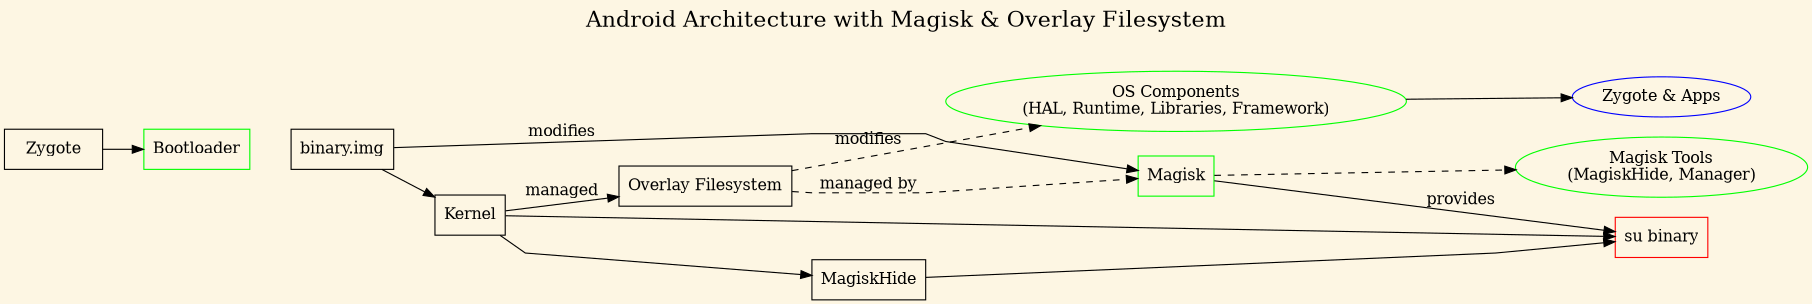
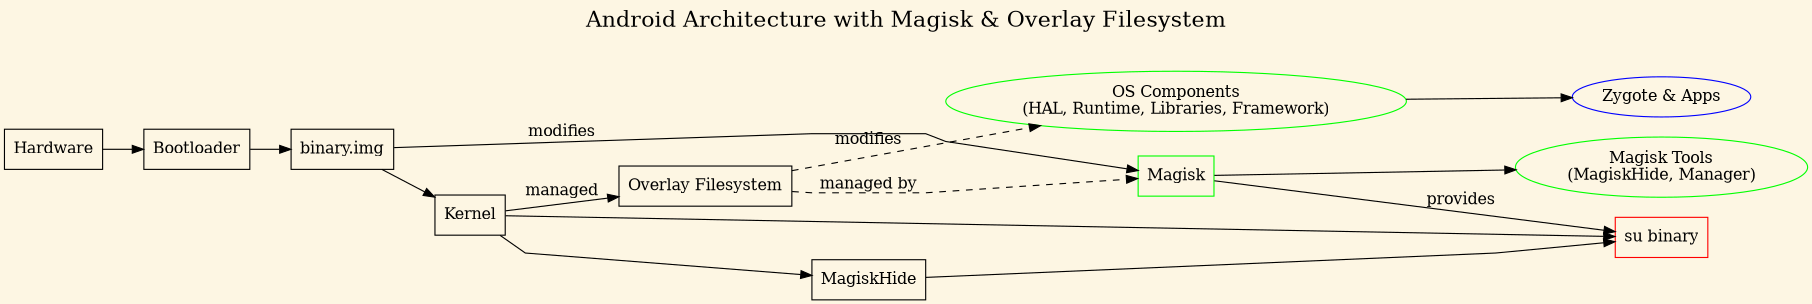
  digraph {
    bgcolor="#fdf6e3"
    fontcolor=black
    fontsize=20
    label="Android Architecture with Magisk & Overlay Filesystem"
    labelloc=t
    rankdir=LR
    splines=polyline
    style=filled
    node [shape=box]
-   n1 [label=Zygote]
-   n2 [label=Bootloader color=green]
+   n1 [label=Hardware]
+   n2 [label=Bootloader]
    n3 [label="binary.img"]
    n4 [label=Kernel]
    n5 [color=green label=Magisk]
    n6 [label=MagiskHide]
    n7 [label="Overlay Filesystem"]
    n8 [color=red label="su binary"]
    n9 [color=green label="Magisk Tools\n(MagiskHide, Manager)" shape=ellipse]
    n10 [color=green label="OS Components\n(HAL, Runtime, Libraries, Framework)" shape=ellipse]
    n11 [color=blue label="Zygote & Apps" shape=ellipse]
    n1 -> n2
+   n2 -> n3
    n3 -> n4
    n3 -> n5 [label=modifies]
    n4 -> n6
    n4 -> n7 [label=managed]
    n4 -> n8
    n5 -> n8 [label=provides]
-   n5 -> n9 [style=dashed]
+   n5 -> n9
    n6 -> n8
    n7 -> n5 [label="managed by" style=dashed]
    n7 -> n10 [label=modifies style=dashed]
    n10 -> n11
  }
